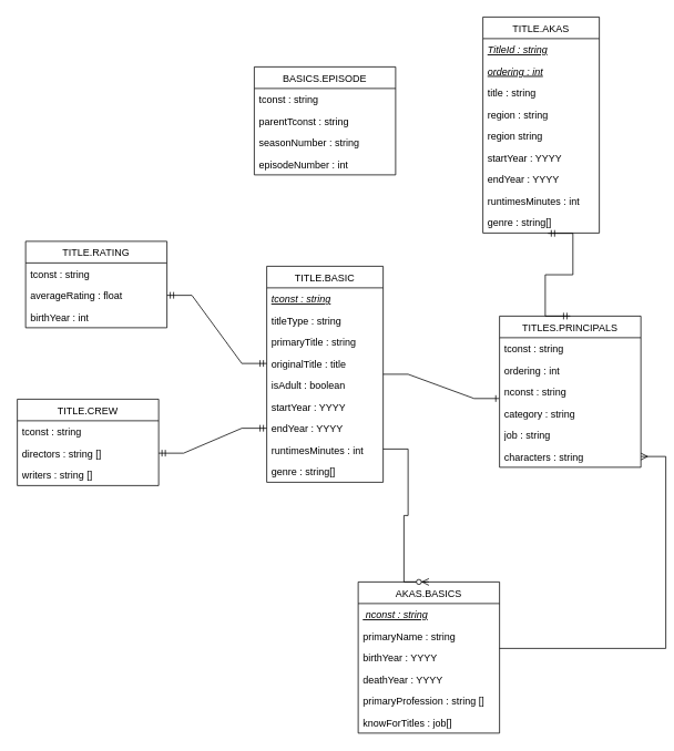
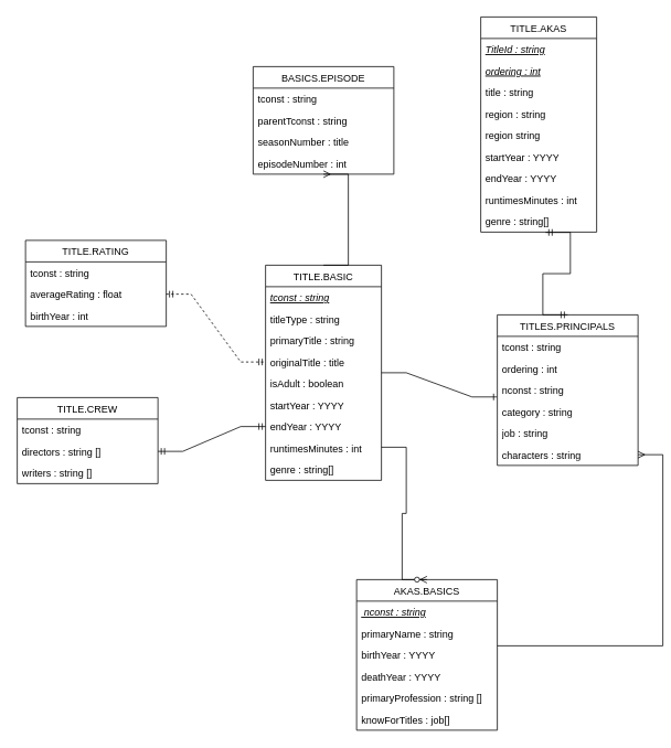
  <mxCell id="0" />
  <mxCell id="1" parent="0" />
  <mxCell id="2" value="TITLE.BASIC" style="swimlane;fontStyle=0;childLayout=stackLayout;horizontal=1;startSize=26;fillColor=none;horizontalStack=0;resizeParent=1;resizeParentMax=0;resizeLast=0;collapsible=1;marginBottom=0;" parent="1" vertex="1"><mxGeometry x="320" y="320" width="140" height="260" as="geometry" /></mxCell>
  <mxCell id="3" value="tconst : string" style="text;strokeColor=none;fillColor=none;align=left;verticalAlign=top;spacingLeft=4;spacingRight=4;overflow=hidden;rotatable=0;points=[[0,0.5],[1,0.5]];portConstraint=eastwest;fontStyle=6" parent="2" vertex="1"><mxGeometry y="26" width="140" height="26" as="geometry" /></mxCell>
  <mxCell id="4" value="titleType : string" style="text;strokeColor=none;fillColor=none;align=left;verticalAlign=top;spacingLeft=4;spacingRight=4;overflow=hidden;rotatable=0;points=[[0,0.5],[1,0.5]];portConstraint=eastwest;" parent="2" vertex="1"><mxGeometry y="52" width="140" height="26" as="geometry" /></mxCell>
  <mxCell id="5" value="primaryTitle : string" style="text;strokeColor=none;fillColor=none;align=left;verticalAlign=top;spacingLeft=4;spacingRight=4;overflow=hidden;rotatable=0;points=[[0,0.5],[1,0.5]];portConstraint=eastwest;whiteSpace=wrap;" parent="2" vertex="1"><mxGeometry y="78" width="140" height="26" as="geometry" /></mxCell>
  <mxCell id="6" value="originalTitle : title" style="text;strokeColor=none;fillColor=none;align=left;verticalAlign=top;spacingLeft=4;spacingRight=4;overflow=hidden;rotatable=0;points=[[0,0.5],[1,0.5]];portConstraint=eastwest;whiteSpace=wrap;" parent="2" vertex="1"><mxGeometry y="104" width="140" height="26" as="geometry" /></mxCell>
  <mxCell id="7" value="isAdult : boolean" style="text;strokeColor=none;fillColor=none;align=left;verticalAlign=top;spacingLeft=4;spacingRight=4;overflow=hidden;rotatable=0;points=[[0,0.5],[1,0.5]];portConstraint=eastwest;whiteSpace=wrap;" parent="2" vertex="1"><mxGeometry y="130" width="140" height="26" as="geometry" /></mxCell>
  <mxCell id="8" value="startYear : YYYY" style="text;strokeColor=none;fillColor=none;align=left;verticalAlign=top;spacingLeft=4;spacingRight=4;overflow=hidden;rotatable=0;points=[[0,0.5],[1,0.5]];portConstraint=eastwest;whiteSpace=wrap;" parent="2" vertex="1"><mxGeometry y="156" width="140" height="26" as="geometry" /></mxCell>
  <mxCell id="9" value="endYear : YYYY" style="text;strokeColor=none;fillColor=none;align=left;verticalAlign=top;spacingLeft=4;spacingRight=4;overflow=hidden;rotatable=0;points=[[0,0.5],[1,0.5]];portConstraint=eastwest;whiteSpace=wrap;" parent="2" vertex="1"><mxGeometry y="182" width="140" height="26" as="geometry" /></mxCell>
  <mxCell id="10" value="runtimesMinutes : int" style="text;strokeColor=none;fillColor=none;align=left;verticalAlign=top;spacingLeft=4;spacingRight=4;overflow=hidden;rotatable=0;points=[[0,0.5],[1,0.5]];portConstraint=eastwest;whiteSpace=wrap;" parent="2" vertex="1"><mxGeometry y="208" width="140" height="26" as="geometry" /></mxCell>
  <mxCell id="11" value="genre : string[]" style="text;strokeColor=none;fillColor=none;align=left;verticalAlign=top;spacingLeft=4;spacingRight=4;overflow=hidden;rotatable=0;points=[[0,0.5],[1,0.5]];portConstraint=eastwest;whiteSpace=wrap;" parent="2" vertex="1"><mxGeometry y="234" width="140" height="26" as="geometry" /></mxCell>
  <mxCell id="12" value="TITLE.AKAS" style="swimlane;fontStyle=0;childLayout=stackLayout;horizontal=1;startSize=26;fillColor=none;horizontalStack=0;resizeParent=1;resizeParentMax=0;resizeLast=0;collapsible=1;marginBottom=0;" parent="1" vertex="1"><mxGeometry x="580" width="140" height="260" as="geometry" y="20" /></mxCell>
  <mxCell id="13" value="TitleId : string" style="text;strokeColor=none;fillColor=none;align=left;verticalAlign=top;spacingLeft=4;spacingRight=4;overflow=hidden;rotatable=0;points=[[0,0.5],[1,0.5]];portConstraint=eastwest;fontStyle=6" parent="12" vertex="1"><mxGeometry y="26" width="140" height="26" as="geometry" /></mxCell>
  <mxCell id="14" value="ordering : int" style="text;strokeColor=none;fillColor=none;align=left;verticalAlign=top;spacingLeft=4;spacingRight=4;overflow=hidden;rotatable=0;points=[[0,0.5],[1,0.5]];portConstraint=eastwest;fontStyle=6" parent="12" vertex="1"><mxGeometry y="52" width="140" height="26" as="geometry" /></mxCell>
  <mxCell id="15" value="title : string" style="text;strokeColor=none;fillColor=none;align=left;verticalAlign=top;spacingLeft=4;spacingRight=4;overflow=hidden;rotatable=0;points=[[0,0.5],[1,0.5]];portConstraint=eastwest;whiteSpace=wrap;" parent="12" vertex="1"><mxGeometry y="78" width="140" height="26" as="geometry" /></mxCell>
  <mxCell id="16" value="region : string" style="text;strokeColor=none;fillColor=none;align=left;verticalAlign=top;spacingLeft=4;spacingRight=4;overflow=hidden;rotatable=0;points=[[0,0.5],[1,0.5]];portConstraint=eastwest;whiteSpace=wrap;" parent="12" vertex="1"><mxGeometry y="104" width="140" height="26" as="geometry" /></mxCell>
  <mxCell id="17" value="region string" style="text;strokeColor=none;fillColor=none;align=left;verticalAlign=top;spacingLeft=4;spacingRight=4;overflow=hidden;rotatable=0;points=[[0,0.5],[1,0.5]];portConstraint=eastwest;whiteSpace=wrap;" parent="12" vertex="1"><mxGeometry y="130" width="140" height="26" as="geometry" /></mxCell>
  <mxCell id="18" value="startYear : YYYY" style="text;strokeColor=none;fillColor=none;align=left;verticalAlign=top;spacingLeft=4;spacingRight=4;overflow=hidden;rotatable=0;points=[[0,0.5],[1,0.5]];portConstraint=eastwest;whiteSpace=wrap;" parent="12" vertex="1"><mxGeometry y="156" width="140" height="26" as="geometry" /></mxCell>
  <mxCell id="19" value="endYear : YYYY" style="text;strokeColor=none;fillColor=none;align=left;verticalAlign=top;spacingLeft=4;spacingRight=4;overflow=hidden;rotatable=0;points=[[0,0.5],[1,0.5]];portConstraint=eastwest;whiteSpace=wrap;" parent="12" vertex="1"><mxGeometry y="182" width="140" height="26" as="geometry" /></mxCell>
  <mxCell id="20" value="runtimesMinutes : int" style="text;strokeColor=none;fillColor=none;align=left;verticalAlign=top;spacingLeft=4;spacingRight=4;overflow=hidden;rotatable=0;points=[[0,0.5],[1,0.5]];portConstraint=eastwest;whiteSpace=wrap;" parent="12" vertex="1"><mxGeometry y="208" width="140" height="26" as="geometry" /></mxCell>
  <mxCell id="21" value="genre : string[]" style="text;strokeColor=none;fillColor=none;align=left;verticalAlign=top;spacingLeft=4;spacingRight=4;overflow=hidden;rotatable=0;points=[[0,0.5],[1,0.5]];portConstraint=eastwest;whiteSpace=wrap;" parent="12" vertex="1"><mxGeometry y="234" width="140" height="26" as="geometry" /></mxCell>
  <mxCell id="22" value="AKAS.BASICS" style="swimlane;fontStyle=0;childLayout=stackLayout;horizontal=1;startSize=26;fillColor=none;horizontalStack=0;resizeParent=1;resizeParentMax=0;resizeLast=0;collapsible=1;marginBottom=0;" parent="1" vertex="1"><mxGeometry x="430" y="700" width="170" height="182" as="geometry" /></mxCell>
  <mxCell id="23" value=" nconst : string" style="text;strokeColor=none;fillColor=none;align=left;verticalAlign=top;spacingLeft=4;spacingRight=4;overflow=hidden;rotatable=0;points=[[0,0.5],[1,0.5]];portConstraint=eastwest;fontStyle=6" parent="22" vertex="1"><mxGeometry y="26" width="170" height="26" as="geometry" /></mxCell>
  <mxCell id="24" value="primaryName : string" style="text;strokeColor=none;fillColor=none;align=left;verticalAlign=top;spacingLeft=4;spacingRight=4;overflow=hidden;rotatable=0;points=[[0,0.5],[1,0.5]];portConstraint=eastwest;" parent="22" vertex="1"><mxGeometry y="52" width="170" height="26" as="geometry" /></mxCell>
  <mxCell id="25" value="birthYear : YYYY" style="text;strokeColor=none;fillColor=none;align=left;verticalAlign=top;spacingLeft=4;spacingRight=4;overflow=hidden;rotatable=0;points=[[0,0.5],[1,0.5]];portConstraint=eastwest;whiteSpace=wrap;" parent="22" vertex="1"><mxGeometry y="78" width="170" height="26" as="geometry" /></mxCell>
  <mxCell id="26" value="deathYear : YYYY" style="text;strokeColor=none;fillColor=none;align=left;verticalAlign=top;spacingLeft=4;spacingRight=4;overflow=hidden;rotatable=0;points=[[0,0.5],[1,0.5]];portConstraint=eastwest;whiteSpace=wrap;" parent="22" vertex="1"><mxGeometry y="104" width="170" height="26" as="geometry" /></mxCell>
  <mxCell id="27" value="primaryProfession : string []" style="text;strokeColor=none;fillColor=none;align=left;verticalAlign=top;spacingLeft=4;spacingRight=4;overflow=hidden;rotatable=0;points=[[0,0.5],[1,0.5]];portConstraint=eastwest;whiteSpace=wrap;" parent="22" vertex="1"><mxGeometry y="130" width="170" height="26" as="geometry" /></mxCell>
  <mxCell id="28" value="knowForTitles : job[]" style="text;strokeColor=none;fillColor=none;align=left;verticalAlign=top;spacingLeft=4;spacingRight=4;overflow=hidden;rotatable=0;points=[[0,0.5],[1,0.5]];portConstraint=eastwest;whiteSpace=wrap;" parent="22" vertex="1"><mxGeometry y="156" width="170" height="26" as="geometry" /></mxCell>
  <mxCell id="29" value="TITLES.PRINCIPALS" style="swimlane;fontStyle=0;childLayout=stackLayout;horizontal=1;startSize=26;fillColor=none;horizontalStack=0;resizeParent=1;resizeParentMax=0;resizeLast=0;collapsible=1;marginBottom=0;" parent="1" vertex="1"><mxGeometry x="600" y="380" width="170" height="182" as="geometry" /></mxCell>
  <mxCell id="30" value="tconst : string" style="text;strokeColor=none;fillColor=none;align=left;verticalAlign=top;spacingLeft=4;spacingRight=4;overflow=hidden;rotatable=0;points=[[0,0.5],[1,0.5]];portConstraint=eastwest;" parent="29" vertex="1"><mxGeometry y="26" width="170" height="26" as="geometry" /></mxCell>
  <mxCell id="31" value="ordering : int" style="text;strokeColor=none;fillColor=none;align=left;verticalAlign=top;spacingLeft=4;spacingRight=4;overflow=hidden;rotatable=0;points=[[0,0.5],[1,0.5]];portConstraint=eastwest;" parent="29" vertex="1"><mxGeometry y="52" width="170" height="26" as="geometry" /></mxCell>
  <mxCell id="32" value="nconst : string" style="text;strokeColor=none;fillColor=none;align=left;verticalAlign=top;spacingLeft=4;spacingRight=4;overflow=hidden;rotatable=0;points=[[0,0.5],[1,0.5]];portConstraint=eastwest;whiteSpace=wrap;" parent="29" vertex="1"><mxGeometry y="78" width="170" height="26" as="geometry" /></mxCell>
  <mxCell id="33" value="category : string" style="text;strokeColor=none;fillColor=none;align=left;verticalAlign=top;spacingLeft=4;spacingRight=4;overflow=hidden;rotatable=0;points=[[0,0.5],[1,0.5]];portConstraint=eastwest;whiteSpace=wrap;" parent="29" vertex="1"><mxGeometry y="104" width="170" height="26" as="geometry" /></mxCell>
  <mxCell id="34" value="job : string" style="text;strokeColor=none;fillColor=none;align=left;verticalAlign=top;spacingLeft=4;spacingRight=4;overflow=hidden;rotatable=0;points=[[0,0.5],[1,0.5]];portConstraint=eastwest;whiteSpace=wrap;" parent="29" vertex="1"><mxGeometry y="130" width="170" height="26" as="geometry" /></mxCell>
  <mxCell id="35" value="characters : string" style="text;strokeColor=none;fillColor=none;align=left;verticalAlign=top;spacingLeft=4;spacingRight=4;overflow=hidden;rotatable=0;points=[[0,0.5],[1,0.5]];portConstraint=eastwest;whiteSpace=wrap;" parent="29" vertex="1"><mxGeometry y="156" width="170" height="26" as="geometry" /></mxCell>
  <mxCell id="36" value="TITLE.CREW" style="swimlane;fontStyle=0;childLayout=stackLayout;horizontal=1;startSize=26;fillColor=none;horizontalStack=0;resizeParent=1;resizeParentMax=0;resizeLast=0;collapsible=1;marginBottom=0;" parent="1" vertex="1"><mxGeometry x="20" y="480" width="170" height="104" as="geometry" /></mxCell>
  <mxCell id="37" value="tconst : string" style="text;strokeColor=none;fillColor=none;align=left;verticalAlign=top;spacingLeft=4;spacingRight=4;overflow=hidden;rotatable=0;points=[[0,0.5],[1,0.5]];portConstraint=eastwest;" parent="36" vertex="1"><mxGeometry y="26" width="170" height="26" as="geometry" /></mxCell>
  <mxCell id="38" value="directors : string []" style="text;strokeColor=none;fillColor=none;align=left;verticalAlign=top;spacingLeft=4;spacingRight=4;overflow=hidden;rotatable=0;points=[[0,0.5],[1,0.5]];portConstraint=eastwest;" parent="36" vertex="1"><mxGeometry y="52" width="170" height="26" as="geometry" /></mxCell>
  <mxCell id="39" value="writers : string []" style="text;strokeColor=none;fillColor=none;align=left;verticalAlign=top;spacingLeft=4;spacingRight=4;overflow=hidden;rotatable=0;points=[[0,0.5],[1,0.5]];portConstraint=eastwest;whiteSpace=wrap;" parent="36" vertex="1"><mxGeometry y="78" width="170" height="26" as="geometry" /></mxCell>
  <mxCell id="40" value="TITLE.RATING" style="swimlane;fontStyle=0;childLayout=stackLayout;horizontal=1;startSize=26;fillColor=none;horizontalStack=0;resizeParent=1;resizeParentMax=0;resizeLast=0;collapsible=1;marginBottom=0;" parent="1" vertex="1"><mxGeometry x="30" y="290" width="170" height="104" as="geometry" /></mxCell>
  <mxCell id="41" value="tconst : string" style="text;strokeColor=none;fillColor=none;align=left;verticalAlign=top;spacingLeft=4;spacingRight=4;overflow=hidden;rotatable=0;points=[[0,0.5],[1,0.5]];portConstraint=eastwest;" parent="40" vertex="1"><mxGeometry y="26" width="170" height="26" as="geometry" /></mxCell>
  <mxCell id="42" value="averageRating : float" style="text;strokeColor=none;fillColor=none;align=left;verticalAlign=top;spacingLeft=4;spacingRight=4;overflow=hidden;rotatable=0;points=[[0,0.5],[1,0.5]];portConstraint=eastwest;" parent="40" vertex="1"><mxGeometry y="52" width="170" height="26" as="geometry" /></mxCell>
  <mxCell id="43" value="birthYear : int" style="text;strokeColor=none;fillColor=none;align=left;verticalAlign=top;spacingLeft=4;spacingRight=4;overflow=hidden;rotatable=0;points=[[0,0.5],[1,0.5]];portConstraint=eastwest;whiteSpace=wrap;" parent="40" vertex="1"><mxGeometry y="78" width="170" height="26" as="geometry" /></mxCell>
  <mxCell id="44" value="BASICS.EPISODE" style="swimlane;fontStyle=0;childLayout=stackLayout;horizontal=1;startSize=26;fillColor=none;horizontalStack=0;resizeParent=1;resizeParentMax=0;resizeLast=0;collapsible=1;marginBottom=0;" parent="1" vertex="1"><mxGeometry x="305" y="80" width="170" height="130" as="geometry" /></mxCell>
  <mxCell id="45" value="tconst : string" style="text;strokeColor=none;fillColor=none;align=left;verticalAlign=top;spacingLeft=4;spacingRight=4;overflow=hidden;rotatable=0;points=[[0,0.5],[1,0.5]];portConstraint=eastwest;" parent="44" vertex="1"><mxGeometry y="26" width="170" height="26" as="geometry" /></mxCell>
  <mxCell id="46" value="parentTconst : string" style="text;strokeColor=none;fillColor=none;align=left;verticalAlign=top;spacingLeft=4;spacingRight=4;overflow=hidden;rotatable=0;points=[[0,0.5],[1,0.5]];portConstraint=eastwest;" parent="44" vertex="1"><mxGeometry y="52" width="170" height="26" as="geometry" /></mxCell>
- <mxCell id="47" value="seasonNumber : string" style="text;strokeColor=none;fillColor=none;align=left;verticalAlign=top;spacingLeft=4;spacingRight=4;overflow=hidden;rotatable=0;points=[[0,0.5],[1,0.5]];portConstraint=eastwest;whiteSpace=wrap;" parent="44" vertex="1"><mxGeometry y="78" width="170" height="26" as="geometry" /></mxCell>
+ <mxCell id="47" value="seasonNumber : title" style="text;strokeColor=none;fillColor=none;align=left;verticalAlign=top;spacingLeft=4;spacingRight=4;overflow=hidden;rotatable=0;points=[[0,0.5],[1,0.5]];portConstraint=eastwest;whiteSpace=wrap;" parent="44" vertex="1"><mxGeometry y="78" width="170" height="26" as="geometry" /></mxCell>
  <mxCell id="48" value="episodeNumber : int" style="text;strokeColor=none;fillColor=none;align=left;verticalAlign=top;spacingLeft=4;spacingRight=4;overflow=hidden;rotatable=0;points=[[0,0.5],[1,0.5]];portConstraint=eastwest;whiteSpace=wrap;" parent="44" vertex="1"><mxGeometry y="104" width="170" height="26" as="geometry" /></mxCell>
- <mxCell id="50" value="" style="edgeStyle=entityRelationEdgeStyle;fontSize=12;html=1;endArrow=ERmandOne;startArrow=ERmandOne;rounded=0;exitX=1;exitY=0.5;exitDx=0;exitDy=0;entryX=0;entryY=0.5;entryDx=0;entryDy=0;" parent="1" source="42" target="6" edge="1"><mxGeometry width="100" height="100" relative="1" as="geometry"><mxPoint x="220" y="520" as="sourcePoint" /><mxPoint x="320" y="420" as="targetPoint" /></mxGeometry></mxCell>
+ <mxCell id="49" value="" style="edgeStyle=entityRelationEdgeStyle;fontSize=12;html=1;endArrow=ERmany;rounded=0;exitX=0.5;exitY=0;exitDx=0;exitDy=0;entryX=0.5;entryY=1;entryDx=0;entryDy=0;" parent="1" source="2" target="44" edge="1"><mxGeometry width="100" height="100" relative="1" as="geometry"><mxPoint x="450" y="440" as="sourcePoint" /><mxPoint x="550" y="340" as="targetPoint" /></mxGeometry></mxCell>
+ <mxCell id="50" value="" style="edgeStyle=entityRelationEdgeStyle;fontSize=12;html=1;endArrow=ERmandOne;startArrow=ERmandOne;rounded=0;exitX=1;exitY=0.5;exitDx=0;exitDy=0;entryX=0;entryY=0.5;entryDx=0;entryDy=0;dashed=1;" parent="1" source="42" target="6" edge="1"><mxGeometry width="100" height="100" relative="1" as="geometry"><mxPoint x="220" y="520" as="sourcePoint" /><mxPoint x="320" y="420" as="targetPoint" /></mxGeometry></mxCell>
  <mxCell id="51" value="" style="edgeStyle=entityRelationEdgeStyle;fontSize=12;html=1;endArrow=ERmandOne;startArrow=ERmandOne;rounded=0;entryX=0;entryY=0.5;entryDx=0;entryDy=0;exitX=1;exitY=0.5;exitDx=0;exitDy=0;" parent="1" source="38" target="9" edge="1"><mxGeometry width="100" height="100" relative="1" as="geometry"><mxPoint x="205" y="605" as="sourcePoint" /><mxPoint x="310" y="505" as="targetPoint" /></mxGeometry></mxCell>
  <mxCell id="52" value="" style="edgeStyle=entityRelationEdgeStyle;fontSize=12;html=1;endArrow=ERone;endFill=1;rounded=0;entryX=-0.003;entryY=0.817;entryDx=0;entryDy=0;entryPerimeter=0;" parent="1" target="32" edge="1"><mxGeometry width="100" height="100" relative="1" as="geometry"><mxPoint x="460" y="450" as="sourcePoint" /><mxPoint x="560" y="350" as="targetPoint" /></mxGeometry></mxCell>
  <mxCell id="53" value="" style="edgeStyle=entityRelationEdgeStyle;fontSize=12;html=1;endArrow=ERmany;rounded=0;" parent="1" target="35" edge="1"><mxGeometry width="100" height="100" relative="1" as="geometry"><mxPoint x="600" y="780" as="sourcePoint" /><mxPoint x="700" y="680" as="targetPoint" /></mxGeometry></mxCell>
  <mxCell id="54" value="" style="edgeStyle=entityRelationEdgeStyle;fontSize=12;html=1;endArrow=ERzeroToMany;endFill=1;rounded=0;entryX=0.5;entryY=0;entryDx=0;entryDy=0;" parent="1" target="22" edge="1"><mxGeometry width="100" height="100" relative="1" as="geometry"><mxPoint x="460" y="540" as="sourcePoint" /><mxPoint x="560" y="440" as="targetPoint" /></mxGeometry></mxCell>
  <mxCell id="55" value="" style="edgeStyle=entityRelationEdgeStyle;fontSize=12;html=1;endArrow=ERmandOne;startArrow=ERmandOne;rounded=0;entryX=0.559;entryY=1.016;entryDx=0;entryDy=0;entryPerimeter=0;exitX=0.5;exitY=0;exitDx=0;exitDy=0;" parent="1" source="29" target="21" edge="1"><mxGeometry width="100" height="100" relative="1" as="geometry"><mxPoint x="420" y="370" as="sourcePoint" /><mxPoint x="520" y="270" as="targetPoint" /></mxGeometry></mxCell>
